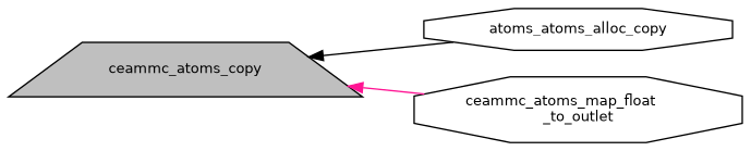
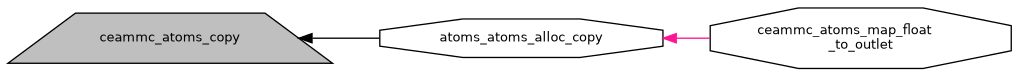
  digraph {
    rankdir=LR
    node [color=black fillcolor=white fontname=Helvetica fontsize=10 shape=octagon style=filled]
    edge [dir=back fontname=Helvetica fontsize=10 labelfontname=Helvetica labelfontsize=10 style=solid]
    n1 [fillcolor=grey75 fontcolor=black height=0.2 label=ceammc_atoms_copy shape=trapezium width=0.4]
    n2 [height=0.2 label=atoms_atoms_alloc_copy width=0.4]
    n3 [height=0.2 label="ceammc_atoms_map_float\l_to_outlet" width=0.4]
    n1 -> n2 [color=black]
-   n1 -> n3 [color=deeppink]
+   n2 -> n3 [color=deeppink]
  }
